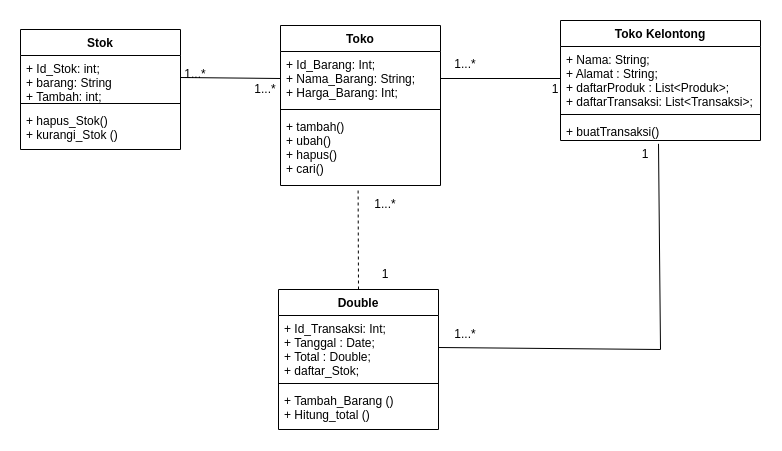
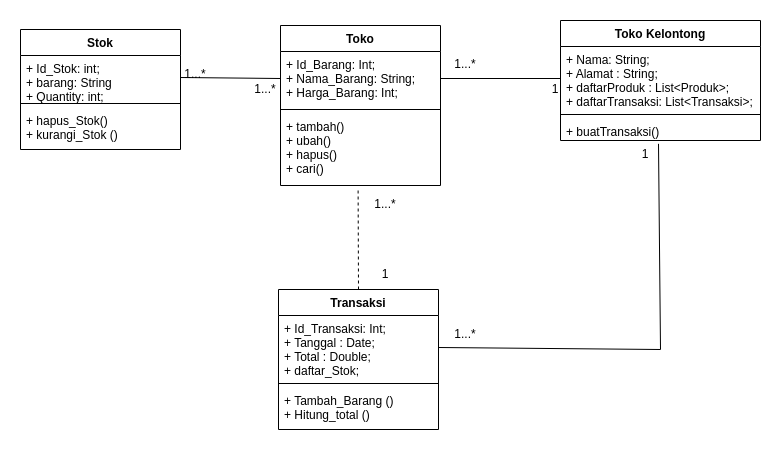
  <mxCell id="0" />
  <mxCell id="1" parent="0" />
  <mxCell id="2" value="Toko Kelontong" style="swimlane;fontStyle=1;align=center;verticalAlign=top;childLayout=stackLayout;horizontal=1;startSize=26;horizontalStack=0;resizeParent=1;resizeParentMax=0;resizeLast=0;collapsible=1;marginBottom=0;" parent="1" vertex="1"><mxGeometry x="560" y="20" width="200" height="120" as="geometry" /></mxCell>
  <mxCell id="3" value="+ Nama: String;&#10;+ Alamat : String;&#10;+ daftarProduk : List&lt;Produk&gt;;&#10;+ daftarTransaksi: List&lt;Transaksi&gt;;" style="text;strokeColor=none;fillColor=none;align=left;verticalAlign=top;spacingLeft=4;spacingRight=4;overflow=hidden;rotatable=0;points=[[0,0.5],[1,0.5]];portConstraint=eastwest;" parent="2" vertex="1"><mxGeometry y="26" width="200" height="64" as="geometry" /></mxCell>
  <mxCell id="4" value="" style="line;strokeWidth=1;fillColor=none;align=left;verticalAlign=middle;spacingTop=-1;spacingLeft=3;spacingRight=3;rotatable=0;labelPosition=right;points=[];portConstraint=eastwest;strokeColor=inherit;" parent="2" vertex="1"><mxGeometry y="90" width="200" height="8" as="geometry" /></mxCell>
  <mxCell id="5" value="+ buatTransaksi()" style="text;strokeColor=none;fillColor=none;align=left;verticalAlign=top;spacingLeft=4;spacingRight=4;overflow=hidden;rotatable=0;points=[[0,0.5],[1,0.5]];portConstraint=eastwest;" parent="2" vertex="1"><mxGeometry y="98" width="200" height="22" as="geometry" /></mxCell>
- <mxCell id="6" value="Double" style="swimlane;fontStyle=1;align=center;verticalAlign=top;childLayout=stackLayout;horizontal=1;startSize=26;horizontalStack=0;resizeParent=1;resizeParentMax=0;resizeLast=0;collapsible=1;marginBottom=0;" parent="1" vertex="1"><mxGeometry x="278" y="289" width="160" height="140" as="geometry" /></mxCell>
+ <mxCell id="6" value="Transaksi" style="swimlane;fontStyle=1;align=center;verticalAlign=top;childLayout=stackLayout;horizontal=1;startSize=26;horizontalStack=0;resizeParent=1;resizeParentMax=0;resizeLast=0;collapsible=1;marginBottom=0;" parent="1" vertex="1"><mxGeometry x="278" y="289" width="160" height="140" as="geometry" /></mxCell>
  <mxCell id="7" value="+ Id_Transaksi: Int;&#10;+ Tanggal : Date;&#10;+ Total : Double;&#10;+ daftar_Stok;" style="text;strokeColor=none;fillColor=none;align=left;verticalAlign=top;spacingLeft=4;spacingRight=4;overflow=hidden;rotatable=0;points=[[0,0.5],[1,0.5]];portConstraint=eastwest;" parent="6" vertex="1"><mxGeometry y="26" width="160" height="64" as="geometry" /></mxCell>
  <mxCell id="8" value="" style="line;strokeWidth=1;fillColor=none;align=left;verticalAlign=middle;spacingTop=-1;spacingLeft=3;spacingRight=3;rotatable=0;labelPosition=right;points=[];portConstraint=eastwest;strokeColor=inherit;" parent="6" vertex="1"><mxGeometry y="90" width="160" height="8" as="geometry" /></mxCell>
  <mxCell id="9" value="+ Tambah_Barang ()&#10;+ Hitung_total ()" style="text;strokeColor=none;fillColor=none;align=left;verticalAlign=top;spacingLeft=4;spacingRight=4;overflow=hidden;rotatable=0;points=[[0,0.5],[1,0.5]];portConstraint=eastwest;" parent="6" vertex="1"><mxGeometry y="98" width="160" height="42" as="geometry" /></mxCell>
  <mxCell id="10" value="Toko" style="swimlane;fontStyle=1;align=center;verticalAlign=top;childLayout=stackLayout;horizontal=1;startSize=26;horizontalStack=0;resizeParent=1;resizeParentMax=0;resizeLast=0;collapsible=1;marginBottom=0;" parent="1" vertex="1"><mxGeometry x="280" y="25" width="160" height="160" as="geometry" /></mxCell>
  <mxCell id="11" value="+ Id_Barang: Int;&#10;+ Nama_Barang: String;&#10;+ Harga_Barang: Int;" style="text;strokeColor=none;fillColor=none;align=left;verticalAlign=top;spacingLeft=4;spacingRight=4;overflow=hidden;rotatable=0;points=[[0,0.5],[1,0.5]];portConstraint=eastwest;" parent="10" vertex="1"><mxGeometry y="26" width="160" height="54" as="geometry" /></mxCell>
  <mxCell id="12" value="" style="line;strokeWidth=1;fillColor=none;align=left;verticalAlign=middle;spacingTop=-1;spacingLeft=3;spacingRight=3;rotatable=0;labelPosition=right;points=[];portConstraint=eastwest;strokeColor=inherit;" parent="10" vertex="1"><mxGeometry y="80" width="160" height="8" as="geometry" /></mxCell>
  <mxCell id="13" value="+ tambah()&#10;+ ubah()&#10;+ hapus()&#10;+ cari()" style="text;strokeColor=none;fillColor=none;align=left;verticalAlign=top;spacingLeft=4;spacingRight=4;overflow=hidden;rotatable=0;points=[[0,0.5],[1,0.5]];portConstraint=eastwest;" parent="10" vertex="1"><mxGeometry y="88" width="160" height="72" as="geometry" /></mxCell>
  <mxCell id="14" value="Stok" style="swimlane;fontStyle=1;align=center;verticalAlign=top;childLayout=stackLayout;horizontal=1;startSize=26;horizontalStack=0;resizeParent=1;resizeParentMax=0;resizeLast=0;collapsible=1;marginBottom=0;" parent="1" vertex="1"><mxGeometry x="20" y="29" width="160" height="120" as="geometry" /></mxCell>
- <mxCell id="15" value="+ Id_Stok: int;&#10;+ barang: String&#10;+ Tambah: int;" style="text;strokeColor=none;fillColor=none;align=left;verticalAlign=top;spacingLeft=4;spacingRight=4;overflow=hidden;rotatable=0;points=[[0,0.5],[1,0.5]];portConstraint=eastwest;" parent="14" vertex="1"><mxGeometry y="26" width="160" height="44" as="geometry" /></mxCell>
+ <mxCell id="15" value="+ Id_Stok: int;&#10;+ barang: String&#10;+ Quantity: int;" style="text;strokeColor=none;fillColor=none;align=left;verticalAlign=top;spacingLeft=4;spacingRight=4;overflow=hidden;rotatable=0;points=[[0,0.5],[1,0.5]];portConstraint=eastwest;" parent="14" vertex="1"><mxGeometry y="26" width="160" height="44" as="geometry" /></mxCell>
  <mxCell id="16" value="" style="line;strokeWidth=1;fillColor=none;align=left;verticalAlign=middle;spacingTop=-1;spacingLeft=3;spacingRight=3;rotatable=0;labelPosition=right;points=[];portConstraint=eastwest;strokeColor=inherit;" parent="14" vertex="1"><mxGeometry y="70" width="160" height="8" as="geometry" /></mxCell>
  <mxCell id="17" value="+ hapus_Stok()&#10;+ kurangi_Stok ()" style="text;strokeColor=none;fillColor=none;align=left;verticalAlign=top;spacingLeft=4;spacingRight=4;overflow=hidden;rotatable=0;points=[[0,0.5],[1,0.5]];portConstraint=eastwest;" parent="14" vertex="1"><mxGeometry y="78" width="160" height="42" as="geometry" /></mxCell>
  <mxCell id="18" value="" style="endArrow=none;html=1;rounded=0;entryX=1;entryY=0.5;entryDx=0;entryDy=0;exitX=0;exitY=0.5;exitDx=0;exitDy=0;" edge="1" parent="1" source="3" target="11"><mxGeometry width="50" height="50" relative="1" as="geometry"><mxPoint x="380" y="269" as="sourcePoint" /><mxPoint x="430" y="219" as="targetPoint" /></mxGeometry></mxCell>
  <mxCell id="19" value="" style="endArrow=none;html=1;rounded=0;entryX=1;entryY=0.5;entryDx=0;entryDy=0;exitX=0;exitY=0.5;exitDx=0;exitDy=0;" edge="1" parent="1" source="11" target="15"><mxGeometry width="50" height="50" relative="1" as="geometry"><mxPoint x="380" y="269" as="sourcePoint" /><mxPoint x="430" y="219" as="targetPoint" /></mxGeometry></mxCell>
  <mxCell id="20" value="1...*" style="text;html=1;strokeColor=none;fillColor=none;align=center;verticalAlign=middle;whiteSpace=wrap;rounded=0;" vertex="1" parent="1"><mxGeometry x="180" y="69" width="30" height="10" as="geometry" /></mxCell>
  <mxCell id="21" value="1...*" style="text;html=1;strokeColor=none;fillColor=none;align=center;verticalAlign=middle;whiteSpace=wrap;rounded=0;" vertex="1" parent="1"><mxGeometry x="250" y="84" width="30" height="10" as="geometry" /></mxCell>
  <mxCell id="22" value="" style="endArrow=none;html=1;rounded=0;exitX=0.5;exitY=0;exitDx=0;exitDy=0;entryX=0.485;entryY=1.035;entryDx=0;entryDy=0;entryPerimeter=0;dashed=1;" edge="1" parent="1" source="6" target="13"><mxGeometry width="50" height="50" relative="1" as="geometry"><mxPoint x="570" y="88" as="sourcePoint" /><mxPoint x="340" y="209" as="targetPoint" /></mxGeometry></mxCell>
  <mxCell id="23" value="1...*" style="text;html=1;strokeColor=none;fillColor=none;align=center;verticalAlign=middle;whiteSpace=wrap;rounded=0;" vertex="1" parent="1"><mxGeometry x="450" y="59" width="30" height="10" as="geometry" /></mxCell>
  <mxCell id="24" value="1...*" style="text;html=1;strokeColor=none;fillColor=none;align=center;verticalAlign=middle;whiteSpace=wrap;rounded=0;" vertex="1" parent="1"><mxGeometry x="370" y="199" width="30" height="10" as="geometry" /></mxCell>
  <mxCell id="25" value="1" style="text;html=1;strokeColor=none;fillColor=none;align=center;verticalAlign=middle;whiteSpace=wrap;rounded=0;" vertex="1" parent="1"><mxGeometry x="370" y="269" width="30" height="10" as="geometry" /></mxCell>
  <mxCell id="26" value="1" style="text;html=1;strokeColor=none;fillColor=none;align=center;verticalAlign=middle;whiteSpace=wrap;rounded=0;" vertex="1" parent="1"><mxGeometry x="540" y="84" width="30" height="10" as="geometry" /></mxCell>
  <mxCell id="27" value="" style="endArrow=none;html=1;rounded=0;exitX=1;exitY=0.5;exitDx=0;exitDy=0;entryX=0.49;entryY=1.152;entryDx=0;entryDy=0;entryPerimeter=0;" edge="1" parent="1" source="7" target="5"><mxGeometry width="50" height="50" relative="1" as="geometry"><mxPoint x="368" y="299" as="sourcePoint" /><mxPoint x="367.6" y="197.52" as="targetPoint" /><Array as="points"><mxPoint x="660" y="349" /></Array></mxGeometry></mxCell>
  <mxCell id="28" value="1" style="text;html=1;strokeColor=none;fillColor=none;align=center;verticalAlign=middle;whiteSpace=wrap;rounded=0;" vertex="1" parent="1"><mxGeometry x="630" y="149" width="30" height="10" as="geometry" /></mxCell>
  <mxCell id="29" value="1...*" style="text;html=1;strokeColor=none;fillColor=none;align=center;verticalAlign=middle;whiteSpace=wrap;rounded=0;" vertex="1" parent="1"><mxGeometry x="450" y="329" width="30" height="10" as="geometry" /></mxCell>
